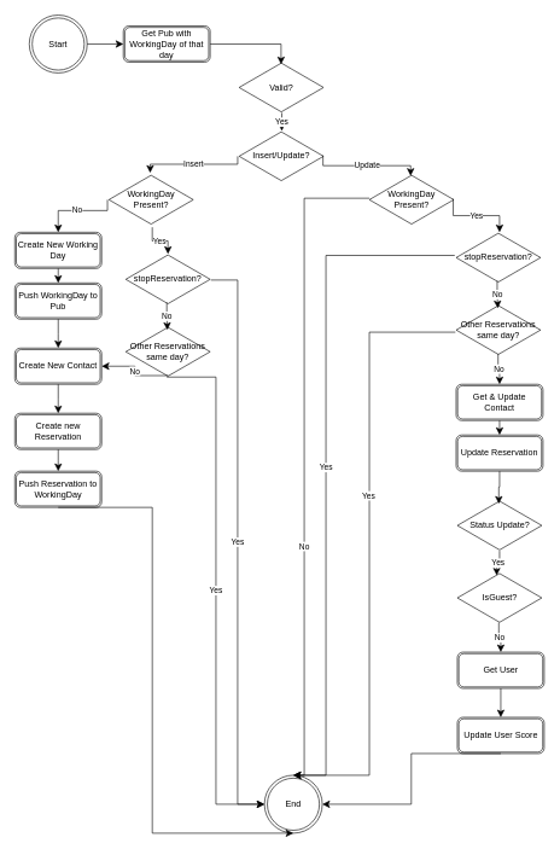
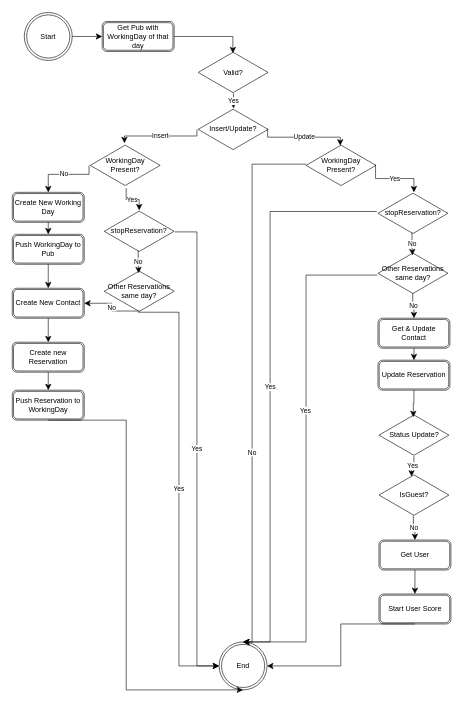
  <mxCell id="0" />
  <mxCell id="1" parent="0" />
  <mxCell id="2" value="Start" style="ellipse;shape=doubleEllipse;whiteSpace=wrap;html=1;aspect=fixed;" vertex="1" parent="1"><mxGeometry x="40" y="20" width="80" height="80" as="geometry" /></mxCell>
  <mxCell id="3" value="WorkingDay Present?" style="html=1;whiteSpace=wrap;aspect=fixed;shape=isoRectangle;" vertex="1" parent="1"><mxGeometry x="150" y="240" width="116.67" height="70" as="geometry" /></mxCell>
  <mxCell id="4" value="Get Pub with WorkingDay of that day" style="shape=ext;double=1;rounded=1;whiteSpace=wrap;html=1;" vertex="1" parent="1"><mxGeometry x="170" y="35" width="120" height="50" as="geometry" /></mxCell>
  <mxCell id="5" value="Insert/Update?" style="html=1;whiteSpace=wrap;aspect=fixed;shape=isoRectangle;" vertex="1" parent="1"><mxGeometry x="330" y="180" width="116.67" height="70" as="geometry" /></mxCell>
  <mxCell id="6" value="WorkingDay Present?" style="html=1;whiteSpace=wrap;aspect=fixed;shape=isoRectangle;" vertex="1" parent="1"><mxGeometry x="510" y="240" width="116.67" height="70" as="geometry" /></mxCell>
  <mxCell id="7" value="Create New Working Day" style="shape=ext;double=1;rounded=1;whiteSpace=wrap;html=1;" vertex="1" parent="1"><mxGeometry x="20" y="320" width="120" height="50" as="geometry" /></mxCell>
  <mxCell id="8" value="Push WorkingDay to Pub" style="shape=ext;double=1;rounded=1;whiteSpace=wrap;html=1;" vertex="1" parent="1"><mxGeometry x="20" y="390" width="120" height="50" as="geometry" /></mxCell>
  <mxCell id="9" value="Create New Contact" style="shape=ext;double=1;rounded=1;whiteSpace=wrap;html=1;" vertex="1" parent="1"><mxGeometry x="20" y="480" width="120" height="50" as="geometry" /></mxCell>
  <mxCell id="10" value="Create new Reservation" style="shape=ext;double=1;rounded=1;whiteSpace=wrap;html=1;" vertex="1" parent="1"><mxGeometry x="20" y="570" width="120" height="50" as="geometry" /></mxCell>
  <mxCell id="11" value="Push Reservation to WorkingDay" style="shape=ext;double=1;rounded=1;whiteSpace=wrap;html=1;" vertex="1" parent="1"><mxGeometry x="20" y="650" width="120" height="50" as="geometry" /></mxCell>
  <mxCell id="12" value="Valid?" style="html=1;whiteSpace=wrap;aspect=fixed;shape=isoRectangle;" vertex="1" parent="1"><mxGeometry x="330" y="85" width="116.67" height="70" as="geometry" /></mxCell>
  <mxCell id="13" value="" style="edgeStyle=elbowEdgeStyle;elbow=vertical;endArrow=classic;html=1;curved=0;rounded=0;endSize=8;startSize=8;exitX=1;exitY=0.5;exitDx=0;exitDy=0;entryX=0;entryY=0.5;entryDx=0;entryDy=0;" edge="1" parent="1" source="2" target="4"><mxGeometry width="50" height="50" relative="1" as="geometry"><mxPoint x="380" y="410" as="sourcePoint" /><mxPoint x="430" y="360" as="targetPoint" /></mxGeometry></mxCell>
  <mxCell id="14" value="" style="edgeStyle=elbowEdgeStyle;elbow=vertical;endArrow=classic;html=1;curved=0;rounded=0;endSize=8;startSize=8;exitX=1;exitY=0.5;exitDx=0;exitDy=0;" edge="1" parent="1" source="4"><mxGeometry width="50" height="50" relative="1" as="geometry"><mxPoint x="380" y="410" as="sourcePoint" /><mxPoint x="388" y="88" as="targetPoint" /><Array as="points"><mxPoint x="340" y="60" /></Array></mxGeometry></mxCell>
  <mxCell id="15" value="Yes" style="edgeStyle=elbowEdgeStyle;elbow=horizontal;endArrow=classic;html=1;curved=0;rounded=0;endSize=8;startSize=8;exitX=0.506;exitY=1;exitDx=0;exitDy=0;exitPerimeter=0;" edge="1" parent="1" source="12" target="5"><mxGeometry width="50" height="50" relative="1" as="geometry"><mxPoint x="170" y="170" as="sourcePoint" /><mxPoint x="430" y="360" as="targetPoint" /></mxGeometry></mxCell>
  <mxCell id="16" value="Insert" style="edgeStyle=elbowEdgeStyle;elbow=vertical;endArrow=classic;html=1;curved=0;rounded=0;endSize=8;startSize=8;exitX=-0.017;exitY=0.5;exitDx=0;exitDy=0;exitPerimeter=0;entryX=0.489;entryY=-0.029;entryDx=0;entryDy=0;entryPerimeter=0;" edge="1" parent="1" source="5" target="3"><mxGeometry width="50" height="50" relative="1" as="geometry"><mxPoint x="380" y="410" as="sourcePoint" /><mxPoint x="430" y="360" as="targetPoint" /></mxGeometry></mxCell>
  <mxCell id="17" value="Update" style="edgeStyle=elbowEdgeStyle;elbow=vertical;endArrow=classic;html=1;curved=0;rounded=0;endSize=8;startSize=8;exitX=0.994;exitY=0.486;exitDx=0;exitDy=0;exitPerimeter=0;entryX=0.489;entryY=0.029;entryDx=0;entryDy=0;entryPerimeter=0;" edge="1" parent="1" source="5" target="6"><mxGeometry width="50" height="50" relative="1" as="geometry"><mxPoint x="380" y="410" as="sourcePoint" /><mxPoint x="430" y="360" as="targetPoint" /></mxGeometry></mxCell>
  <mxCell id="18" value="No" style="edgeStyle=elbowEdgeStyle;elbow=vertical;endArrow=classic;html=1;curved=0;rounded=0;endSize=8;startSize=8;entryX=0.5;entryY=0;entryDx=0;entryDy=0;exitX=-0.017;exitY=0.5;exitDx=0;exitDy=0;exitPerimeter=0;" edge="1" parent="1" source="3" target="7"><mxGeometry width="50" height="50" relative="1" as="geometry"><mxPoint x="130" y="280" as="sourcePoint" /><mxPoint x="80" y="300" as="targetPoint" /><Array as="points"><mxPoint x="120" y="290" /></Array></mxGeometry></mxCell>
  <mxCell id="19" value="stopReservation?" style="html=1;whiteSpace=wrap;aspect=fixed;shape=isoRectangle;" vertex="1" parent="1"><mxGeometry x="173.33" y="350" width="116.67" height="70" as="geometry" /></mxCell>
  <mxCell id="20" value="&lt;font style=&quot;font-size: 12px;&quot;&gt;Other Reservations same day?&lt;/font&gt;" style="html=1;whiteSpace=wrap;aspect=fixed;shape=isoRectangle;align=center;" vertex="1" parent="1"><mxGeometry x="173.33" y="450" width="116.67" height="70" as="geometry" /></mxCell>
  <mxCell id="21" value="End" style="ellipse;shape=doubleEllipse;whiteSpace=wrap;html=1;aspect=fixed;" vertex="1" parent="1"><mxGeometry x="365" y="1070" width="80" height="80" as="geometry" /></mxCell>
  <mxCell id="22" value="" style="edgeStyle=elbowEdgeStyle;elbow=vertical;endArrow=classic;html=1;curved=0;rounded=0;endSize=8;startSize=8;exitX=0.5;exitY=1;exitDx=0;exitDy=0;" edge="1" parent="1" source="7"><mxGeometry width="50" height="50" relative="1" as="geometry"><mxPoint x="380" y="510" as="sourcePoint" /><mxPoint x="80" y="390" as="targetPoint" /></mxGeometry></mxCell>
  <mxCell id="23" value="" style="edgeStyle=elbowEdgeStyle;elbow=vertical;endArrow=classic;html=1;curved=0;rounded=0;endSize=8;startSize=8;exitX=0.5;exitY=1;exitDx=0;exitDy=0;entryX=0.5;entryY=0;entryDx=0;entryDy=0;" edge="1" parent="1" source="8" target="9"><mxGeometry width="50" height="50" relative="1" as="geometry"><mxPoint x="380" y="510" as="sourcePoint" /><mxPoint x="430" y="460" as="targetPoint" /></mxGeometry></mxCell>
  <mxCell id="24" value="" style="edgeStyle=elbowEdgeStyle;elbow=vertical;endArrow=classic;html=1;curved=0;rounded=0;endSize=8;startSize=8;exitX=0.5;exitY=1;exitDx=0;exitDy=0;entryX=0.5;entryY=0;entryDx=0;entryDy=0;" edge="1" parent="1" source="9" target="10"><mxGeometry width="50" height="50" relative="1" as="geometry"><mxPoint x="380" y="510" as="sourcePoint" /><mxPoint x="430" y="460" as="targetPoint" /></mxGeometry></mxCell>
  <mxCell id="25" value="" style="edgeStyle=elbowEdgeStyle;elbow=vertical;endArrow=classic;html=1;curved=0;rounded=0;endSize=8;startSize=8;exitX=0.5;exitY=1;exitDx=0;exitDy=0;entryX=0.5;entryY=0;entryDx=0;entryDy=0;" edge="1" parent="1" source="10" target="11"><mxGeometry width="50" height="50" relative="1" as="geometry"><mxPoint x="380" y="510" as="sourcePoint" /><mxPoint x="430" y="460" as="targetPoint" /></mxGeometry></mxCell>
  <mxCell id="26" value="" style="edgeStyle=elbowEdgeStyle;elbow=horizontal;endArrow=classic;html=1;curved=0;rounded=0;endSize=8;startSize=8;exitX=0.5;exitY=1;exitDx=0;exitDy=0;entryX=0.5;entryY=1;entryDx=0;entryDy=0;" edge="1" parent="1" source="11" target="21"><mxGeometry width="50" height="50" relative="1" as="geometry"><mxPoint x="380" y="620" as="sourcePoint" /><mxPoint x="430" y="570" as="targetPoint" /><Array as="points"><mxPoint x="210" y="980" /></Array></mxGeometry></mxCell>
  <mxCell id="27" value="Yes" style="edgeStyle=elbowEdgeStyle;elbow=vertical;endArrow=classic;html=1;curved=0;rounded=0;endSize=8;startSize=8;exitX=0.514;exitY=1.043;exitDx=0;exitDy=0;exitPerimeter=0;" edge="1" parent="1" source="3" target="19"><mxGeometry width="50" height="50" relative="1" as="geometry"><mxPoint x="380" y="620" as="sourcePoint" /><mxPoint x="430" y="570" as="targetPoint" /></mxGeometry></mxCell>
  <mxCell id="28" value="No" style="edgeStyle=elbowEdgeStyle;elbow=vertical;endArrow=classic;html=1;curved=0;rounded=0;endSize=8;startSize=8;exitX=0.486;exitY=0.957;exitDx=0;exitDy=0;exitPerimeter=0;entryX=0.494;entryY=0.071;entryDx=0;entryDy=0;entryPerimeter=0;" edge="1" parent="1" source="19" target="20"><mxGeometry width="50" height="50" relative="1" as="geometry"><mxPoint x="380" y="620" as="sourcePoint" /><mxPoint x="430" y="570" as="targetPoint" /></mxGeometry></mxCell>
  <mxCell id="29" value="Yes" style="edgeStyle=elbowEdgeStyle;elbow=horizontal;endArrow=classic;html=1;curved=0;rounded=0;endSize=8;startSize=8;exitX=1.009;exitY=0.514;exitDx=0;exitDy=0;exitPerimeter=0;entryX=0;entryY=0.5;entryDx=0;entryDy=0;" edge="1" parent="1" source="19" target="21"><mxGeometry width="50" height="50" relative="1" as="geometry"><mxPoint x="380" y="620" as="sourcePoint" /><mxPoint x="430" y="570" as="targetPoint" /></mxGeometry></mxCell>
  <mxCell id="30" value="No" style="edgeStyle=elbowEdgeStyle;elbow=horizontal;endArrow=classic;html=1;curved=0;rounded=0;endSize=8;startSize=8;exitX=0.503;exitY=0.971;exitDx=0;exitDy=0;exitPerimeter=0;entryX=1;entryY=0.5;entryDx=0;entryDy=0;" edge="1" parent="1" source="20" target="9"><mxGeometry width="50" height="50" relative="1" as="geometry"><mxPoint x="380" y="620" as="sourcePoint" /><mxPoint x="430" y="570" as="targetPoint" /></mxGeometry></mxCell>
  <mxCell id="31" value="Yes" style="edgeStyle=elbowEdgeStyle;elbow=horizontal;endArrow=classic;html=1;curved=0;rounded=0;endSize=8;startSize=8;entryX=0;entryY=0.5;entryDx=0;entryDy=0;" edge="1" parent="1" target="21"><mxGeometry width="50" height="50" relative="1" as="geometry"><mxPoint x="230" y="520" as="sourcePoint" /><mxPoint x="430" y="570" as="targetPoint" /></mxGeometry></mxCell>
  <mxCell id="32" value="stopReservation?" style="html=1;whiteSpace=wrap;aspect=fixed;shape=isoRectangle;" vertex="1" parent="1"><mxGeometry x="630" y="320" width="116.67" height="70" as="geometry" /></mxCell>
  <mxCell id="33" value="&lt;font style=&quot;font-size: 12px;&quot;&gt;Other Reservations same day?&lt;/font&gt;" style="html=1;whiteSpace=wrap;aspect=fixed;shape=isoRectangle;align=center;" vertex="1" parent="1"><mxGeometry x="630" y="420" width="116.67" height="70" as="geometry" /></mxCell>
  <mxCell id="34" value="No" style="edgeStyle=elbowEdgeStyle;elbow=vertical;endArrow=classic;html=1;curved=0;rounded=0;endSize=8;startSize=8;exitX=0.486;exitY=0.957;exitDx=0;exitDy=0;exitPerimeter=0;entryX=0.494;entryY=0.071;entryDx=0;entryDy=0;entryPerimeter=0;" edge="1" parent="1" source="32" target="33"><mxGeometry width="50" height="50" relative="1" as="geometry"><mxPoint x="836.67" y="590" as="sourcePoint" /><mxPoint x="886.67" y="540" as="targetPoint" /></mxGeometry></mxCell>
  <mxCell id="35" value="Get &amp;amp; Update Contact" style="shape=ext;double=1;rounded=1;whiteSpace=wrap;html=1;" vertex="1" parent="1"><mxGeometry x="630" y="530" width="120" height="50" as="geometry" /></mxCell>
  <mxCell id="36" value="Update Reservation" style="shape=ext;double=1;rounded=1;whiteSpace=wrap;html=1;" vertex="1" parent="1"><mxGeometry x="630" y="600" width="120" height="50" as="geometry" /></mxCell>
  <mxCell id="37" value="Status Update?" style="html=1;whiteSpace=wrap;aspect=fixed;shape=isoRectangle;" vertex="1" parent="1"><mxGeometry x="631.66" y="690" width="116.67" height="70" as="geometry" /></mxCell>
  <mxCell id="38" value="IsGuest?" style="html=1;whiteSpace=wrap;aspect=fixed;shape=isoRectangle;" vertex="1" parent="1"><mxGeometry x="631.66" y="790" width="116.67" height="70" as="geometry" /></mxCell>
  <mxCell id="39" value="Get User" style="shape=ext;double=1;rounded=1;whiteSpace=wrap;html=1;" vertex="1" parent="1"><mxGeometry x="631.66" y="900" width="120" height="50" as="geometry" /></mxCell>
- <mxCell id="40" value="Update User Score" style="shape=ext;double=1;rounded=1;whiteSpace=wrap;html=1;" vertex="1" parent="1"><mxGeometry x="631.66" y="990" width="120" height="50" as="geometry" /></mxCell>
+ <mxCell id="40" value="Start User Score" style="shape=ext;double=1;rounded=1;whiteSpace=wrap;html=1;" vertex="1" parent="1"><mxGeometry x="631.66" y="990" width="120" height="50" as="geometry" /></mxCell>
  <mxCell id="41" value="No" style="edgeStyle=elbowEdgeStyle;elbow=vertical;endArrow=classic;html=1;curved=0;rounded=0;endSize=8;startSize=8;exitX=0.497;exitY=0.971;exitDx=0;exitDy=0;exitPerimeter=0;entryX=0.5;entryY=0;entryDx=0;entryDy=0;" edge="1" parent="1" source="33" target="35"><mxGeometry width="50" height="50" relative="1" as="geometry"><mxPoint x="380" y="670" as="sourcePoint" /><mxPoint x="430" y="620" as="targetPoint" /></mxGeometry></mxCell>
  <mxCell id="42" value="" style="edgeStyle=elbowEdgeStyle;elbow=vertical;endArrow=classic;html=1;curved=0;rounded=0;endSize=8;startSize=8;exitX=0.5;exitY=1;exitDx=0;exitDy=0;entryX=0.5;entryY=0;entryDx=0;entryDy=0;" edge="1" parent="1" source="35" target="36"><mxGeometry width="50" height="50" relative="1" as="geometry"><mxPoint x="380" y="570" as="sourcePoint" /><mxPoint x="430" y="520" as="targetPoint" /></mxGeometry></mxCell>
  <mxCell id="43" value="" style="edgeStyle=elbowEdgeStyle;elbow=vertical;endArrow=classic;html=1;curved=0;rounded=0;endSize=8;startSize=8;exitX=0.5;exitY=1;exitDx=0;exitDy=0;entryX=0.491;entryY=0.071;entryDx=0;entryDy=0;entryPerimeter=0;" edge="1" parent="1" source="36" target="37"><mxGeometry width="50" height="50" relative="1" as="geometry"><mxPoint x="380" y="570" as="sourcePoint" /><mxPoint x="430" y="520" as="targetPoint" /></mxGeometry></mxCell>
  <mxCell id="44" value="Yes" style="edgeStyle=elbowEdgeStyle;elbow=vertical;endArrow=classic;html=1;curved=0;rounded=0;endSize=8;startSize=8;exitX=0.5;exitY=1;exitDx=0;exitDy=0;exitPerimeter=0;entryX=0.466;entryY=0.057;entryDx=0;entryDy=0;entryPerimeter=0;" edge="1" parent="1" source="37" target="38"><mxGeometry width="50" height="50" relative="1" as="geometry"><mxPoint x="380" y="570" as="sourcePoint" /><mxPoint x="430" y="520" as="targetPoint" /></mxGeometry></mxCell>
  <mxCell id="45" value="No" style="edgeStyle=elbowEdgeStyle;elbow=vertical;endArrow=classic;html=1;curved=0;rounded=0;endSize=8;startSize=8;exitX=0.491;exitY=0.986;exitDx=0;exitDy=0;exitPerimeter=0;entryX=0.5;entryY=0;entryDx=0;entryDy=0;" edge="1" parent="1" source="38" target="39"><mxGeometry width="50" height="50" relative="1" as="geometry"><mxPoint x="380" y="700" as="sourcePoint" /><mxPoint x="430" y="650" as="targetPoint" /></mxGeometry></mxCell>
  <mxCell id="46" value="" style="edgeStyle=elbowEdgeStyle;elbow=vertical;endArrow=classic;html=1;curved=0;rounded=0;endSize=8;startSize=8;exitX=0.5;exitY=1;exitDx=0;exitDy=0;entryX=0.5;entryY=0;entryDx=0;entryDy=0;" edge="1" parent="1" source="39" target="40"><mxGeometry width="50" height="50" relative="1" as="geometry"><mxPoint x="380" y="700" as="sourcePoint" /><mxPoint x="430" y="650" as="targetPoint" /></mxGeometry></mxCell>
  <mxCell id="47" value="Yes" style="edgeStyle=elbowEdgeStyle;elbow=vertical;endArrow=classic;html=1;curved=0;rounded=0;endSize=8;startSize=8;exitX=0.994;exitY=0.486;exitDx=0;exitDy=0;exitPerimeter=0;entryX=0.514;entryY=0;entryDx=0;entryDy=0;entryPerimeter=0;" edge="1" parent="1" source="6" target="32"><mxGeometry width="50" height="50" relative="1" as="geometry"><mxPoint x="370" y="630" as="sourcePoint" /><mxPoint x="420" y="580" as="targetPoint" /></mxGeometry></mxCell>
  <mxCell id="48" value="Yes" style="edgeStyle=elbowEdgeStyle;elbow=horizontal;endArrow=classic;html=1;curved=0;rounded=0;endSize=8;startSize=8;exitX=-0.017;exitY=0.457;exitDx=0;exitDy=0;exitPerimeter=0;entryX=0.5;entryY=0;entryDx=0;entryDy=0;" edge="1" parent="1" source="32" target="21"><mxGeometry width="50" height="50" relative="1" as="geometry"><mxPoint x="370" y="630" as="sourcePoint" /><mxPoint x="380" y="830" as="targetPoint" /><Array as="points"><mxPoint x="450" y="590" /></Array></mxGeometry></mxCell>
  <mxCell id="49" value="" style="edgeStyle=elbowEdgeStyle;elbow=horizontal;endArrow=classic;html=1;curved=0;rounded=0;endSize=8;startSize=8;exitX=0;exitY=0.471;exitDx=0;exitDy=0;exitPerimeter=0;entryX=0.5;entryY=0;entryDx=0;entryDy=0;" edge="1" parent="1" source="6" target="21"><mxGeometry width="50" height="50" relative="1" as="geometry"><mxPoint x="370" y="630" as="sourcePoint" /><mxPoint x="420" y="580" as="targetPoint" /><Array as="points"><mxPoint x="420" y="560" /></Array></mxGeometry></mxCell>
  <mxCell id="50" value="No" style="edgeLabel;html=1;align=center;verticalAlign=middle;resizable=0;points=[];" vertex="1" connectable="0" parent="49"><mxGeometry x="0.265" y="-1" relative="1" as="geometry"><mxPoint as="offset" /></mxGeometry></mxCell>
  <mxCell id="51" value="" style="edgeStyle=elbowEdgeStyle;elbow=horizontal;endArrow=classic;html=1;curved=0;rounded=0;endSize=8;startSize=8;exitX=-0.009;exitY=0.543;exitDx=0;exitDy=0;exitPerimeter=0;entryX=0.5;entryY=0;entryDx=0;entryDy=0;" edge="1" parent="1" source="33" target="21"><mxGeometry width="50" height="50" relative="1" as="geometry"><mxPoint x="370" y="630" as="sourcePoint" /><mxPoint x="420" y="580" as="targetPoint" /><Array as="points"><mxPoint x="510" y="480" /></Array></mxGeometry></mxCell>
  <mxCell id="52" value="Yes" style="edgeLabel;html=1;align=center;verticalAlign=middle;resizable=0;points=[];" vertex="1" connectable="0" parent="51"><mxGeometry x="-0.178" y="-2" relative="1" as="geometry"><mxPoint as="offset" /></mxGeometry></mxCell>
  <mxCell id="53" value="" style="edgeStyle=elbowEdgeStyle;elbow=horizontal;endArrow=classic;html=1;curved=0;rounded=0;endSize=8;startSize=8;exitX=0.5;exitY=1;exitDx=0;exitDy=0;entryX=1;entryY=0.5;entryDx=0;entryDy=0;" edge="1" parent="1" source="40" target="21"><mxGeometry width="50" height="50" relative="1" as="geometry"><mxPoint x="370" y="870" as="sourcePoint" /><mxPoint x="420" y="820" as="targetPoint" /></mxGeometry></mxCell>
